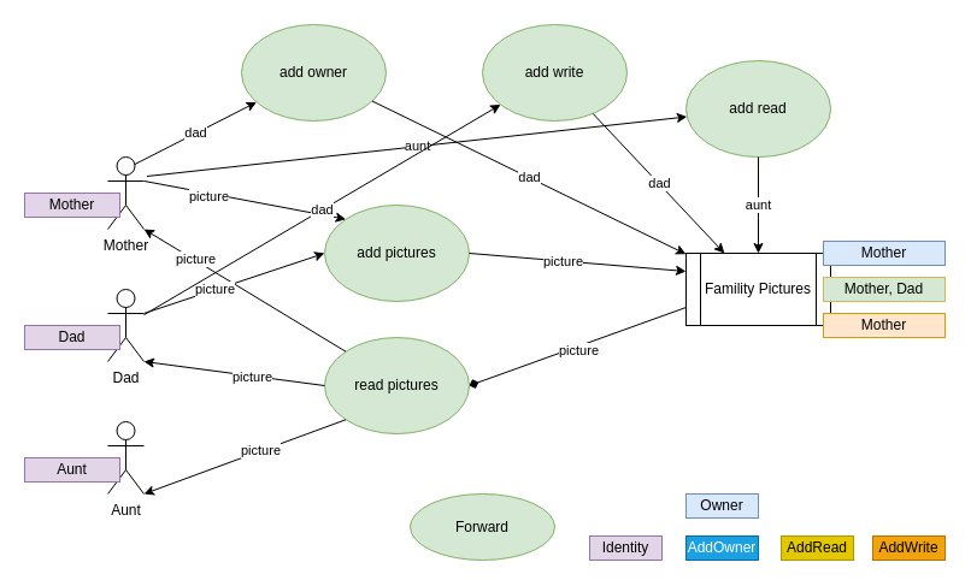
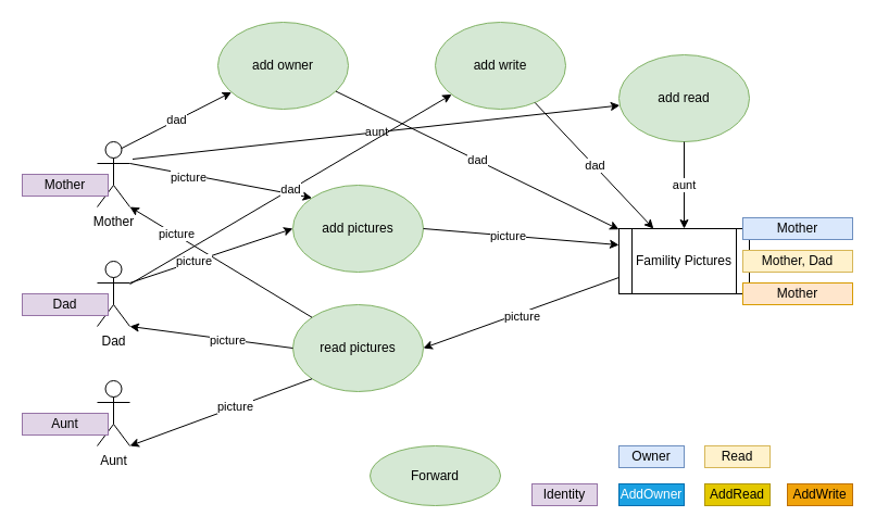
  <mxCell id="0" />
  <mxCell id="1" parent="0" />
  <mxCell id="2" value="Dad" style="shape=umlActor;verticalLabelPosition=bottom;verticalAlign=top;html=1;outlineConnect=0;" parent="1" vertex="1"><mxGeometry x="89" y="240" width="30" height="60" as="geometry" /></mxCell>
  <mxCell id="3" value="Famility Pictures" style="shape=process;whiteSpace=wrap;html=1;backgroundOutline=1;" parent="1" vertex="1"><mxGeometry x="569" y="210" width="120" height="60" as="geometry" /></mxCell>
  <mxCell id="4" value="Mother" style="shape=umlActor;verticalLabelPosition=bottom;verticalAlign=top;html=1;outlineConnect=0;" parent="1" vertex="1"><mxGeometry x="89" y="130" width="30" height="60" as="geometry" /></mxCell>
  <mxCell id="5" value="add pictures" style="ellipse;whiteSpace=wrap;html=1;fillColor=#d5e8d4;strokeColor=#82b366;" parent="1" vertex="1"><mxGeometry x="269" y="170" width="120" height="80" as="geometry" /></mxCell>
  <mxCell id="6" value="read pictures" style="ellipse;whiteSpace=wrap;html=1;fillColor=#d5e8d4;strokeColor=#82b366;" parent="1" vertex="1"><mxGeometry x="269" y="280" width="120" height="80" as="geometry" /></mxCell>
  <mxCell id="7" value="Mother" style="rounded=0;whiteSpace=wrap;html=1;align=center;fillColor=#e1d5e7;strokeColor=#9673a6;" parent="1" vertex="1"><mxGeometry x="20" y="160" width="79" height="20" as="geometry" /></mxCell>
  <mxCell id="8" value="Dad" style="rounded=0;whiteSpace=wrap;html=1;align=center;fillColor=#e1d5e7;strokeColor=#9673a6;" parent="1" vertex="1"><mxGeometry x="20" y="270" width="79" height="20" as="geometry" /></mxCell>
  <mxCell id="9" value="Aunt" style="shape=umlActor;verticalLabelPosition=bottom;verticalAlign=top;html=1;outlineConnect=0;" parent="1" vertex="1"><mxGeometry x="89" y="350" width="30" height="60" as="geometry" /></mxCell>
  <mxCell id="10" value="Aunt" style="rounded=0;whiteSpace=wrap;html=1;align=center;fillColor=#e1d5e7;strokeColor=#9673a6;" parent="1" vertex="1"><mxGeometry x="20" y="380" width="79" height="20" as="geometry" /></mxCell>
  <mxCell id="11" value="" style="endArrow=classic;html=1;entryX=1;entryY=1;entryDx=0;entryDy=0;entryPerimeter=0;exitX=0;exitY=0;exitDx=0;exitDy=0;" parent="1" source="6" target="4" edge="1"><mxGeometry width="50" height="50" relative="1" as="geometry"><mxPoint x="209" y="100" as="sourcePoint" /><mxPoint x="469" y="400" as="targetPoint" /></mxGeometry></mxCell>
  <mxCell id="12" value="picture" style="edgeLabel;html=1;align=center;verticalAlign=middle;resizable=0;points=[];" parent="11" vertex="1" connectable="0"><mxGeometry x="0.503" y="-1" relative="1" as="geometry"><mxPoint as="offset" /></mxGeometry></mxCell>
  <mxCell id="13" value="" style="endArrow=classic;html=1;exitX=0;exitY=0.5;exitDx=0;exitDy=0;entryX=1;entryY=1;entryDx=0;entryDy=0;entryPerimeter=0;" parent="1" source="6" target="2" edge="1"><mxGeometry width="50" height="50" relative="1" as="geometry"><mxPoint x="119" y="150" as="sourcePoint" /><mxPoint x="189" y="200" as="targetPoint" /></mxGeometry></mxCell>
  <mxCell id="14" value="picture" style="edgeLabel;html=1;align=center;verticalAlign=middle;resizable=0;points=[];" parent="13" vertex="1" connectable="0"><mxGeometry x="-0.199" y="1" relative="1" as="geometry"><mxPoint as="offset" /></mxGeometry></mxCell>
- <mxCell id="15" value="" style="endArrow=diamond;html=1;exitX=0;exitY=0.75;exitDx=0;exitDy=0;entryX=1;entryY=0.5;entryDx=0;entryDy=0;" parent="1" source="3" target="6" edge="1"><mxGeometry width="50" height="50" relative="1" as="geometry"><mxPoint x="296.574" y="218.284" as="sourcePoint" /><mxPoint x="119" y="260" as="targetPoint" /></mxGeometry></mxCell>
+ <mxCell id="15" value="" style="endArrow=classic;html=1;exitX=0;exitY=0.75;exitDx=0;exitDy=0;entryX=1;entryY=0.5;entryDx=0;entryDy=0;" parent="1" source="3" target="6" edge="1"><mxGeometry width="50" height="50" relative="1" as="geometry"><mxPoint x="296.574" y="218.284" as="sourcePoint" /><mxPoint x="119" y="260" as="targetPoint" /></mxGeometry></mxCell>
  <mxCell id="16" value="picture" style="edgeLabel;html=1;align=center;verticalAlign=middle;resizable=0;points=[];" parent="15" vertex="1" connectable="0"><mxGeometry x="0.118" y="4" relative="1" as="geometry"><mxPoint x="10.28" y="-5.1" as="offset" /></mxGeometry></mxCell>
  <mxCell id="17" value="" style="endArrow=classic;html=1;exitX=1;exitY=0.5;exitDx=0;exitDy=0;entryX=0;entryY=0.25;entryDx=0;entryDy=0;" parent="1" source="5" target="3" edge="1"><mxGeometry width="50" height="50" relative="1" as="geometry"><mxPoint x="579" y="210" as="sourcePoint" /><mxPoint x="399" y="190" as="targetPoint" /></mxGeometry></mxCell>
  <mxCell id="18" value="picture" style="edgeLabel;html=1;align=center;verticalAlign=middle;resizable=0;points=[];" parent="17" vertex="1" connectable="0"><mxGeometry x="-0.137" relative="1" as="geometry"><mxPoint as="offset" /></mxGeometry></mxCell>
  <mxCell id="19" value="" style="endArrow=classic;html=1;entryX=1;entryY=1;entryDx=0;entryDy=0;exitX=0;exitY=1;exitDx=0;exitDy=0;entryPerimeter=0;" parent="1" source="6" target="9" edge="1"><mxGeometry width="50" height="50" relative="1" as="geometry"><mxPoint x="419" y="400" as="sourcePoint" /><mxPoint x="579" y="225" as="targetPoint" /></mxGeometry></mxCell>
  <mxCell id="20" value="picture" style="edgeLabel;html=1;align=center;verticalAlign=middle;resizable=0;points=[];" parent="19" vertex="1" connectable="0"><mxGeometry x="-0.161" y="-1" relative="1" as="geometry"><mxPoint as="offset" /></mxGeometry></mxCell>
  <mxCell id="21" value="" style="endArrow=classic;html=1;entryX=0;entryY=0;entryDx=0;entryDy=0;exitX=1;exitY=0.333;exitDx=0;exitDy=0;exitPerimeter=0;" parent="1" source="4" target="5" edge="1"><mxGeometry width="50" height="50" relative="1" as="geometry"><mxPoint x="239" y="100" as="sourcePoint" /><mxPoint x="119" y="150" as="targetPoint" /></mxGeometry></mxCell>
  <mxCell id="22" value="picture" style="edgeLabel;html=1;align=center;verticalAlign=middle;resizable=0;points=[];" parent="21" vertex="1" connectable="0"><mxGeometry x="-0.354" y="-2" relative="1" as="geometry"><mxPoint as="offset" /></mxGeometry></mxCell>
  <mxCell id="23" value="" style="endArrow=classic;html=1;exitX=1;exitY=0.333;exitDx=0;exitDy=0;entryX=0;entryY=0.5;entryDx=0;entryDy=0;exitPerimeter=0;" parent="1" source="2" target="5" edge="1"><mxGeometry width="50" height="50" relative="1" as="geometry"><mxPoint x="279" y="260" as="sourcePoint" /><mxPoint x="119" y="300" as="targetPoint" /></mxGeometry></mxCell>
  <mxCell id="24" value="picture" style="edgeLabel;html=1;align=center;verticalAlign=middle;resizable=0;points=[];" parent="23" vertex="1" connectable="0"><mxGeometry x="-0.222" y="1" relative="1" as="geometry"><mxPoint as="offset" /></mxGeometry></mxCell>
  <mxCell id="25" value="Forward" style="ellipse;whiteSpace=wrap;html=1;fillColor=#d5e8d4;strokeColor=#82b366;" parent="1" vertex="1"><mxGeometry x="340" y="410" width="120" height="55" as="geometry" /></mxCell>
  <mxCell id="26" value="Identity" style="rounded=0;whiteSpace=wrap;html=1;align=center;fillColor=#e1d5e7;strokeColor=#9673a6;" parent="1" vertex="1"><mxGeometry x="489" y="445" width="60" height="20" as="geometry" /></mxCell>
  <mxCell id="27" value="Owner" style="rounded=0;whiteSpace=wrap;html=1;align=center;fillColor=#dae8fc;strokeColor=#6c8ebf;" parent="1" vertex="1"><mxGeometry x="569" y="410" width="60" height="20" as="geometry" /></mxCell>
+ <mxCell id="28" value="Read" style="rounded=0;whiteSpace=wrap;html=1;align=center;fillColor=#fff2cc;strokeColor=#d6b656;" parent="1" vertex="1"><mxGeometry x="648" y="410" width="60" height="20" as="geometry" /></mxCell>
  <mxCell id="29" value="Mother" style="rounded=0;whiteSpace=wrap;html=1;align=center;fillColor=#dae8fc;strokeColor=#6c8ebf;" parent="1" vertex="1"><mxGeometry x="683" y="200" width="101" height="20" as="geometry" /></mxCell>
- <mxCell id="30" value="Mother, Dad" style="rounded=0;whiteSpace=wrap;html=1;align=center;fillColor=#d5e8d4;strokeColor=#d6b656;" parent="1" vertex="1"><mxGeometry x="683" y="230" width="101" height="20" as="geometry" /></mxCell>
+ <mxCell id="30" value="Mother, Dad" style="rounded=0;whiteSpace=wrap;html=1;align=center;fillColor=#fff2cc;strokeColor=#d6b656;" parent="1" vertex="1"><mxGeometry x="683" y="230" width="101" height="20" as="geometry" /></mxCell>
  <mxCell id="31" value="Mother" style="rounded=0;whiteSpace=wrap;html=1;align=center;fillColor=#ffe6cc;strokeColor=#d79b00;" parent="1" vertex="1"><mxGeometry x="683" y="260" width="101" height="20" as="geometry" /></mxCell>
  <mxCell id="32" value="AddOwner" style="rounded=0;whiteSpace=wrap;html=1;align=center;fillColor=#1ba1e2;strokeColor=#006EAF;fontColor=#ffffff;" vertex="1" parent="1"><mxGeometry x="569" y="445" width="60" height="20" as="geometry" /></mxCell>
  <mxCell id="33" value="AddRead" style="rounded=0;whiteSpace=wrap;html=1;align=center;fillColor=#e3c800;strokeColor=#B09500;fontColor=#000000;" vertex="1" parent="1"><mxGeometry x="648" y="445" width="60" height="20" as="geometry" /></mxCell>
  <mxCell id="34" value="AddWrite" style="rounded=0;whiteSpace=wrap;html=1;align=center;fillColor=#f0a30a;strokeColor=#BD7000;fontColor=#000000;" vertex="1" parent="1"><mxGeometry x="724" y="445" width="60" height="20" as="geometry" /></mxCell>
  <mxCell id="35" value="add owner" style="ellipse;whiteSpace=wrap;html=1;fillColor=#d5e8d4;strokeColor=#82b366;" vertex="1" parent="1"><mxGeometry x="200" width="120" height="80" as="geometry" y="20" /></mxCell>
  <mxCell id="36" value="dad" style="endArrow=classic;html=1;exitX=0.75;exitY=0.1;exitDx=0;exitDy=0;exitPerimeter=0;" edge="1" parent="1" source="4" target="35"><mxGeometry width="50" height="50" relative="1" as="geometry"><mxPoint x="129" y="160" as="sourcePoint" /><mxPoint x="296.574" y="191.716" as="targetPoint" /></mxGeometry></mxCell>
  <mxCell id="37" value="dad" style="endArrow=classic;html=1;" edge="1" parent="1" source="35" target="3"><mxGeometry width="50" height="50" relative="1" as="geometry"><mxPoint x="121.5" y="146" as="sourcePoint" /><mxPoint x="404.736" y="57.068" as="targetPoint" /></mxGeometry></mxCell>
  <mxCell id="38" value="add read" style="ellipse;whiteSpace=wrap;html=1;fillColor=#d5e8d4;strokeColor=#82b366;" vertex="1" parent="1"><mxGeometry x="569" y="50" width="120" height="80" as="geometry" /></mxCell>
  <mxCell id="39" value="aunt" style="endArrow=classic;html=1;exitX=0.75;exitY=0.1;exitDx=0;exitDy=0;exitPerimeter=0;" edge="1" parent="1" target="38"><mxGeometry width="50" height="50" relative="1" as="geometry"><mxPoint x="121.5" y="146" as="sourcePoint" /><mxPoint x="404.736" y="57.068" as="targetPoint" /></mxGeometry></mxCell>
  <mxCell id="40" value="aunt" style="endArrow=classic;html=1;" edge="1" parent="1" source="38" target="3"><mxGeometry width="50" height="50" relative="1" as="geometry"><mxPoint x="131.5" y="156" as="sourcePoint" /><mxPoint x="552" y="366" as="targetPoint" /></mxGeometry></mxCell>
  <mxCell id="41" value="add write" style="ellipse;whiteSpace=wrap;html=1;fillColor=#d5e8d4;strokeColor=#82b366;" vertex="1" parent="1"><mxGeometry x="400" width="120" height="80" as="geometry" y="20" /></mxCell>
  <mxCell id="42" value="dad" style="endArrow=classic;html=1;" edge="1" parent="1" source="2" target="41"><mxGeometry width="50" height="50" relative="1" as="geometry"><mxPoint x="121.5" y="146" as="sourcePoint" /><mxPoint x="404.736" y="57.068" as="targetPoint" /></mxGeometry></mxCell>
  <mxCell id="43" value="dad" style="endArrow=classic;html=1;" edge="1" parent="1" source="41" target="3"><mxGeometry width="50" height="50" relative="1" as="geometry"><mxPoint x="129" y="282.65" as="sourcePoint" /><mxPoint x="622.002" y="369.753" as="targetPoint" /></mxGeometry></mxCell>
